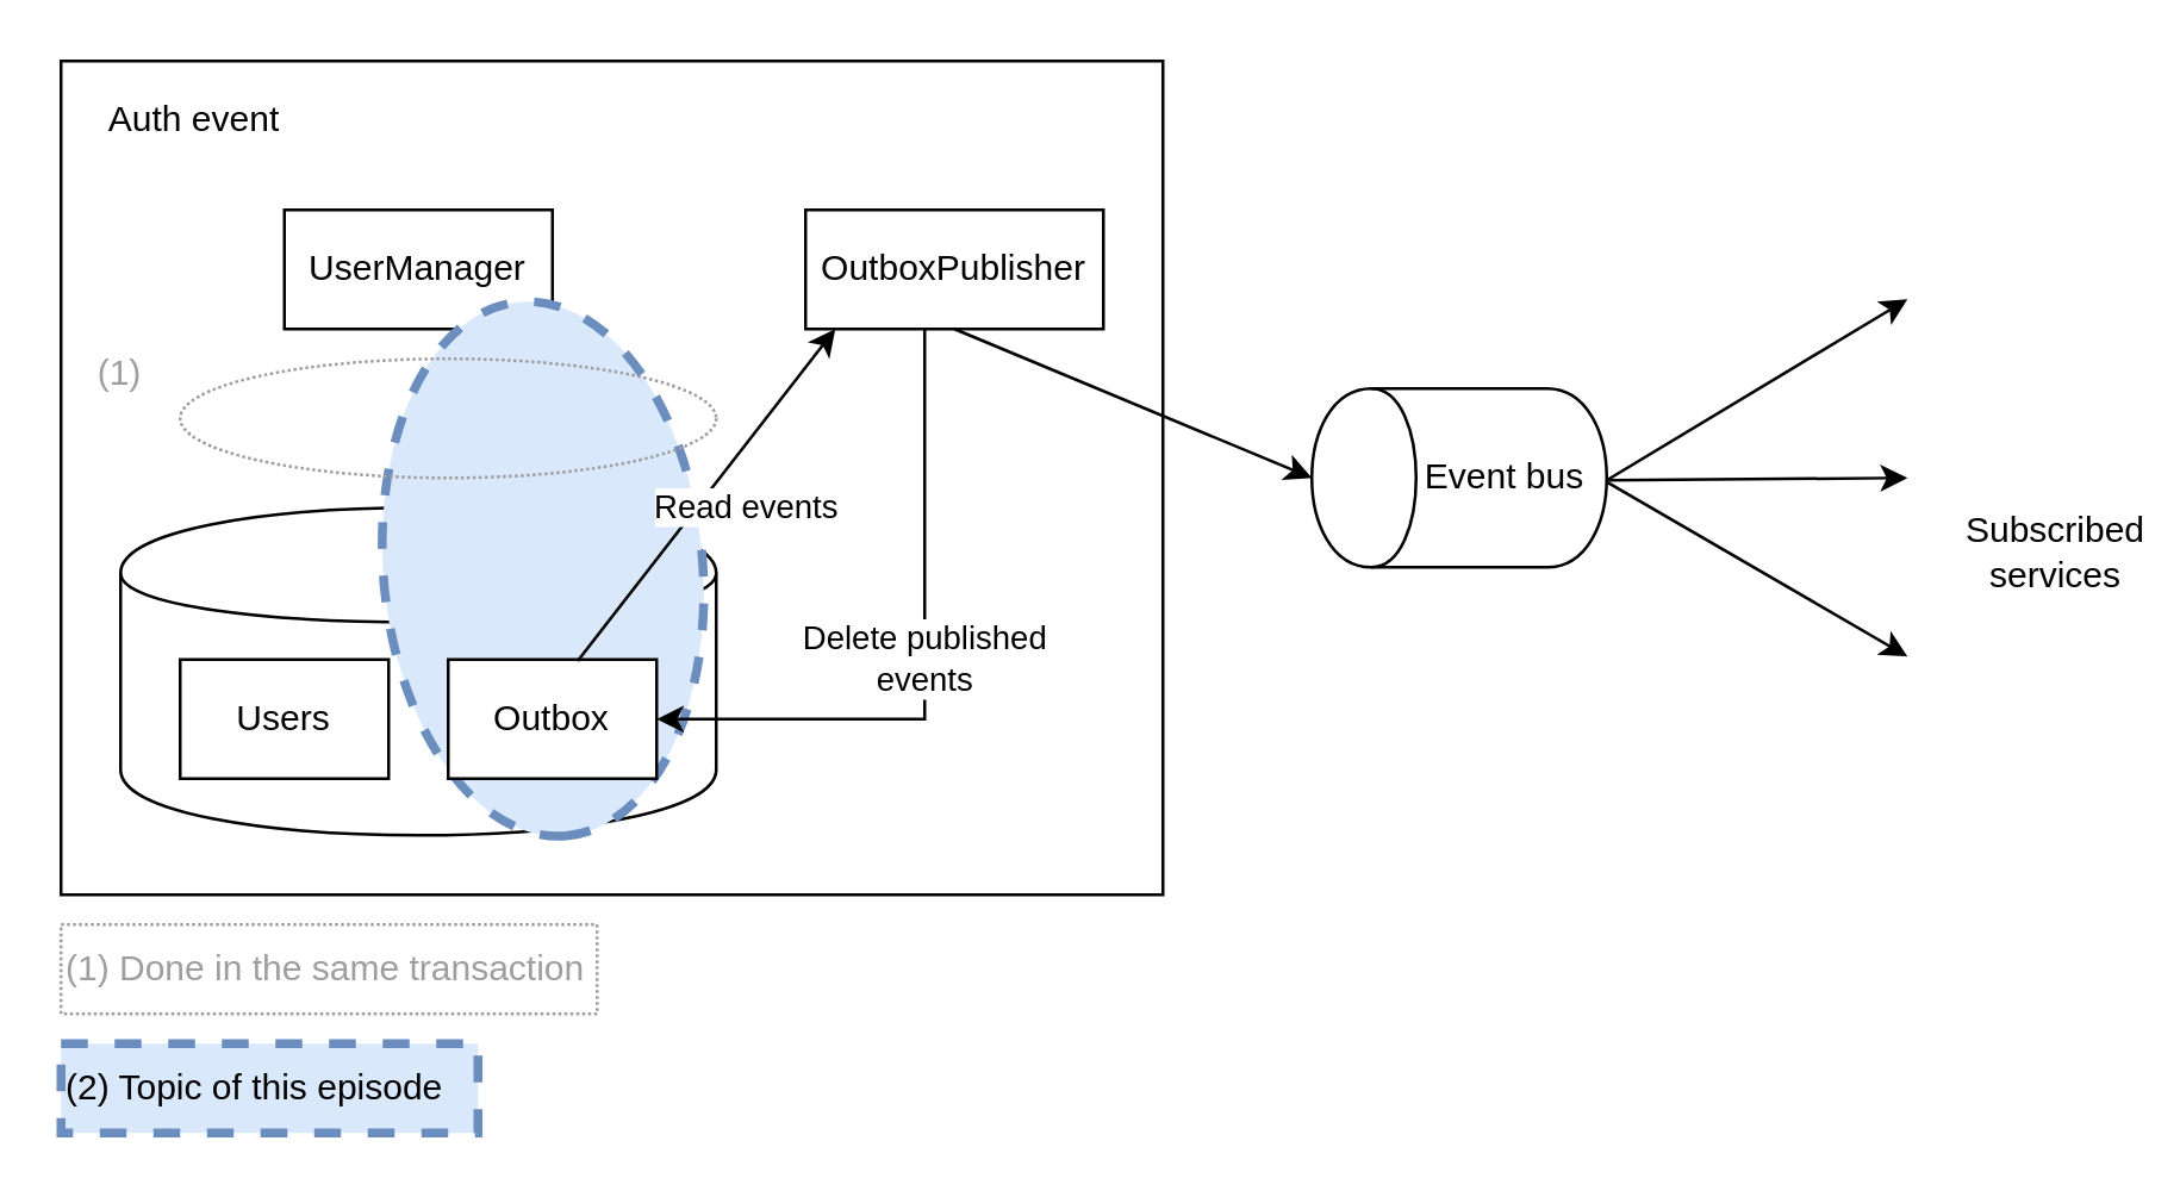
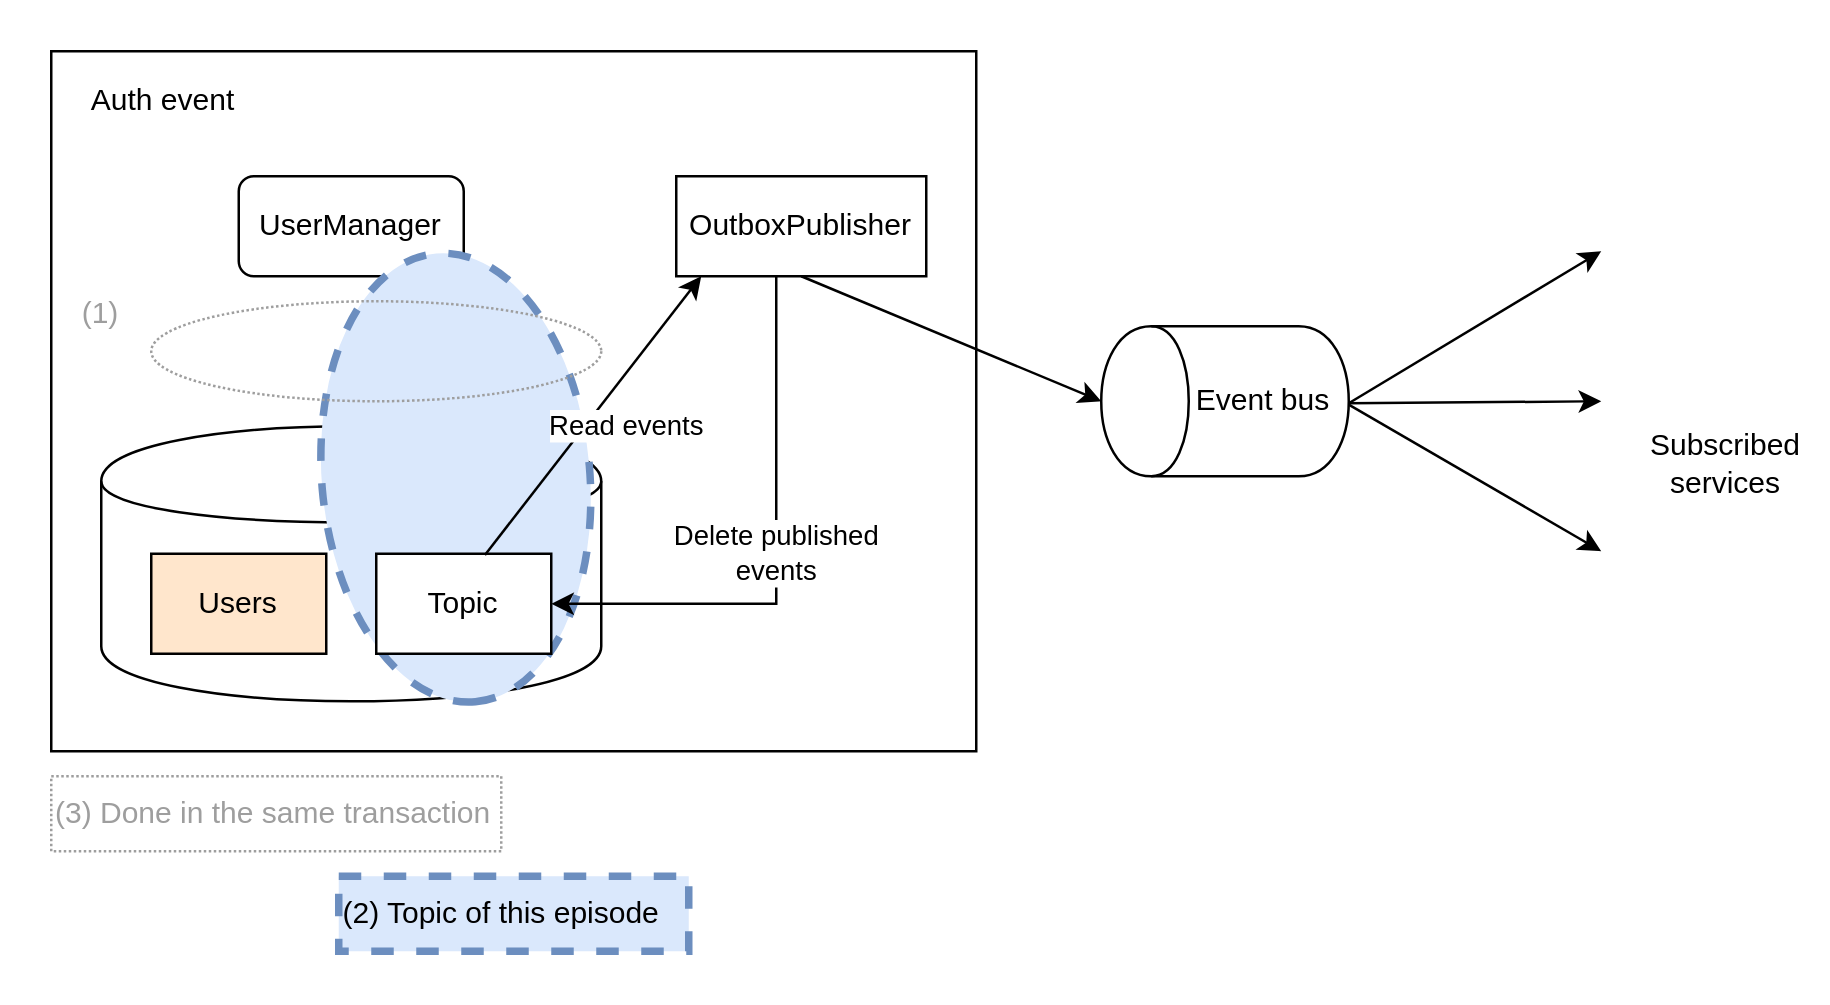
  <mxCell id="0" />
  <mxCell id="1" parent="0" />
- <mxCell id="2" value="UserManager" style="rounded=0;whiteSpace=wrap;html=1;" parent="1" vertex="1"><mxGeometry x="95" y="70" width="90" height="40" as="geometry" /></mxCell>
+ <mxCell id="2" value="UserManager" style="whiteSpace=wrap;html=1;rounded=1;" parent="1" vertex="1"><mxGeometry x="95" y="70" width="90" height="40" as="geometry" /></mxCell>
  <mxCell id="3" value="" style="rounded=0;whiteSpace=wrap;html=1;fillColor=none;" parent="1" vertex="1"><mxGeometry x="20" y="20" width="370" height="280" as="geometry" /></mxCell>
  <mxCell id="4" value="" style="shape=cylinder;whiteSpace=wrap;html=1;boundedLbl=1;backgroundOutline=1;" parent="1" vertex="1"><mxGeometry x="40" y="170" width="200" height="110" as="geometry" /></mxCell>
  <mxCell id="5" value="" style="ellipse;whiteSpace=wrap;html=1;rotation=85;fillColor=#dae8fc;dashed=1;strokeWidth=3;strokeColor=#6c8ebf;" vertex="1" parent="1"><mxGeometry x="91.83" y="136.95" width="180" height="107.23" as="geometry" /></mxCell>
  <mxCell id="6" value="" style="ellipse;whiteSpace=wrap;html=1;fillColor=none;dashed=1;dashPattern=1 1;strokeColor=#9E9E9E;" parent="1" vertex="1"><mxGeometry x="60" y="120" width="180" height="40" as="geometry" /></mxCell>
- <mxCell id="7" value="Users" style="rounded=0;whiteSpace=wrap;html=1;" parent="1" vertex="1"><mxGeometry x="60" y="221" width="70" height="40" as="geometry" /></mxCell>
- <mxCell id="8" value="Outbox" style="rounded=0;whiteSpace=wrap;html=1;" parent="1" vertex="1"><mxGeometry x="150" y="221" width="70" height="40" as="geometry" /></mxCell>
+ <mxCell id="7" value="Users" style="rounded=0;whiteSpace=wrap;html=1;fillColor=#ffe6cc;" parent="1" vertex="1"><mxGeometry x="60" y="221" width="70" height="40" as="geometry" /></mxCell>
+ <mxCell id="8" value="Topic" style="rounded=0;whiteSpace=wrap;html=1;" parent="1" vertex="1"><mxGeometry x="150" y="221" width="70" height="40" as="geometry" /></mxCell>
  <mxCell id="9" value="Auth event" style="text;html=1;strokeColor=none;fillColor=none;align=center;verticalAlign=middle;whiteSpace=wrap;rounded=0;" parent="1" vertex="1"><mxGeometry x="30" y="30" width="70" height="20" as="geometry" /></mxCell>
- <mxCell id="10" value="(1) Done in the same transaction" style="text;html=1;strokeColor=#9E9E9E;fillColor=none;align=left;verticalAlign=middle;whiteSpace=wrap;rounded=0;dashed=1;dashPattern=1 1;fontColor=#9E9E9E;" parent="1" vertex="1"><mxGeometry x="20" y="310" width="180" height="30" as="geometry" /></mxCell>
+ <mxCell id="10" value="(3) Done in the same transaction" style="text;html=1;strokeColor=#9E9E9E;fillColor=none;align=left;verticalAlign=middle;whiteSpace=wrap;rounded=0;dashed=1;dashPattern=1 1;fontColor=#9E9E9E;" parent="1" vertex="1"><mxGeometry x="20" y="310" width="180" height="30" as="geometry" /></mxCell>
  <mxCell id="11" value="(1)" style="text;html=1;strokeColor=none;fillColor=none;align=center;verticalAlign=middle;whiteSpace=wrap;rounded=0;dashed=1;dashPattern=1 1;fontColor=#9E9E9E;" parent="1" vertex="1"><mxGeometry x="30" y="115" width="20" height="20" as="geometry" /></mxCell>
  <mxCell id="12" value="Delete published&lt;br&gt;events" style="edgeStyle=orthogonalEdgeStyle;rounded=0;orthogonalLoop=1;jettySize=auto;html=1;entryX=1;entryY=0.5;entryDx=0;entryDy=0;" parent="1" source="13" target="8" edge="1"><mxGeometry relative="1" as="geometry"><mxPoint x="320" y="190" as="targetPoint" /><Array as="points"><mxPoint x="310" y="241" /></Array></mxGeometry></mxCell>
  <mxCell id="13" value="OutboxPublisher" style="rounded=0;whiteSpace=wrap;html=1;" parent="1" vertex="1"><mxGeometry x="270" y="70" width="100" height="40" as="geometry" /></mxCell>
  <mxCell id="14" value="&lt;font color=&quot;#000000&quot;&gt;Read events&lt;/font&gt;" style="endArrow=classic;html=1;labelBackgroundColor=#ffffff;strokeColor=#000000;fontColor=#9E9E9E;exitX=0.621;exitY=0.012;exitDx=0;exitDy=0;exitPerimeter=0;entryX=0.1;entryY=1;entryDx=0;entryDy=0;entryPerimeter=0;" parent="1" source="8" target="13" edge="1"><mxGeometry x="0.068" y="-13" width="50" height="50" relative="1" as="geometry"><mxPoint x="290" y="210" as="sourcePoint" /><mxPoint x="340" y="160" as="targetPoint" /><mxPoint as="offset" /></mxGeometry></mxCell>
  <mxCell id="15" value="" style="endArrow=classic;html=1;labelBackgroundColor=#ffffff;strokeColor=#000000;fontColor=#000000;exitX=0.5;exitY=1;exitDx=0;exitDy=0;entryX=0.5;entryY=0;entryDx=0;entryDy=0;" parent="1" source="13" target="17" edge="1"><mxGeometry width="50" height="50" relative="1" as="geometry"><mxPoint x="460" y="70" as="sourcePoint" /><mxPoint x="510" y="20" as="targetPoint" /></mxGeometry></mxCell>
  <mxCell id="16" value="" style="group" parent="1" vertex="1" connectable="0"><mxGeometry x="440" y="130" width="100" height="60" as="geometry" /></mxCell>
  <mxCell id="17" value="" style="shape=cylinder;whiteSpace=wrap;html=1;boundedLbl=1;backgroundOutline=1;rotation=-90;" parent="16" vertex="1"><mxGeometry x="19.5" y="-19.5" width="60" height="99" as="geometry" /></mxCell>
  <mxCell id="18" value="Event bus" style="text;html=1;strokeColor=none;fillColor=none;align=center;verticalAlign=middle;whiteSpace=wrap;rounded=0;" parent="16" vertex="1"><mxGeometry x="30" y="20" width="70" height="20" as="geometry" /></mxCell>
  <mxCell id="19" value="" style="endArrow=classic;html=1;labelBackgroundColor=#ffffff;strokeColor=#000000;fontColor=#000000;exitX=0.487;exitY=1;exitDx=0;exitDy=0;exitPerimeter=0;" parent="1" source="17" edge="1"><mxGeometry width="50" height="50" relative="1" as="geometry"><mxPoint x="540" y="160" as="sourcePoint" /><mxPoint x="640" y="100" as="targetPoint" /></mxGeometry></mxCell>
  <mxCell id="20" value="" style="endArrow=classic;html=1;labelBackgroundColor=#ffffff;strokeColor=#000000;fontColor=#000000;exitX=0.486;exitY=1.001;exitDx=0;exitDy=0;exitPerimeter=0;" parent="1" source="17" edge="1"><mxGeometry width="50" height="50" relative="1" as="geometry"><mxPoint x="570" y="164" as="sourcePoint" /><mxPoint x="640" y="160" as="targetPoint" /></mxGeometry></mxCell>
  <mxCell id="21" value="" style="endArrow=classic;html=1;labelBackgroundColor=#ffffff;strokeColor=#000000;fontColor=#000000;exitX=0.478;exitY=1;exitDx=0;exitDy=0;exitPerimeter=0;" parent="1" source="17" edge="1"><mxGeometry width="50" height="50" relative="1" as="geometry"><mxPoint x="590" y="200" as="sourcePoint" /><mxPoint x="640" y="220" as="targetPoint" /></mxGeometry></mxCell>
  <mxCell id="22" value="Subscribed services" style="text;html=1;strokeColor=none;fillColor=none;align=center;verticalAlign=middle;whiteSpace=wrap;rounded=0;fontColor=#000000;" parent="1" vertex="1"><mxGeometry x="670" y="175" width="40" height="20" as="geometry" /></mxCell>
- <mxCell id="23" value="(2) Topic of this episode" style="text;html=1;strokeColor=#6c8ebf;fillColor=#dae8fc;align=left;verticalAlign=middle;whiteSpace=wrap;rounded=0;dashed=1;strokeWidth=3;" vertex="1" parent="1"><mxGeometry x="20" y="350" width="140" height="30" as="geometry" /></mxCell>
+ <mxCell id="23" value="(2) Topic of this episode" style="text;html=1;strokeColor=#6c8ebf;fillColor=#dae8fc;align=left;verticalAlign=middle;whiteSpace=wrap;rounded=0;dashed=1;strokeWidth=3;" vertex="1" parent="1"><mxGeometry x="135" y="350" width="140" height="30" as="geometry" /></mxCell>
